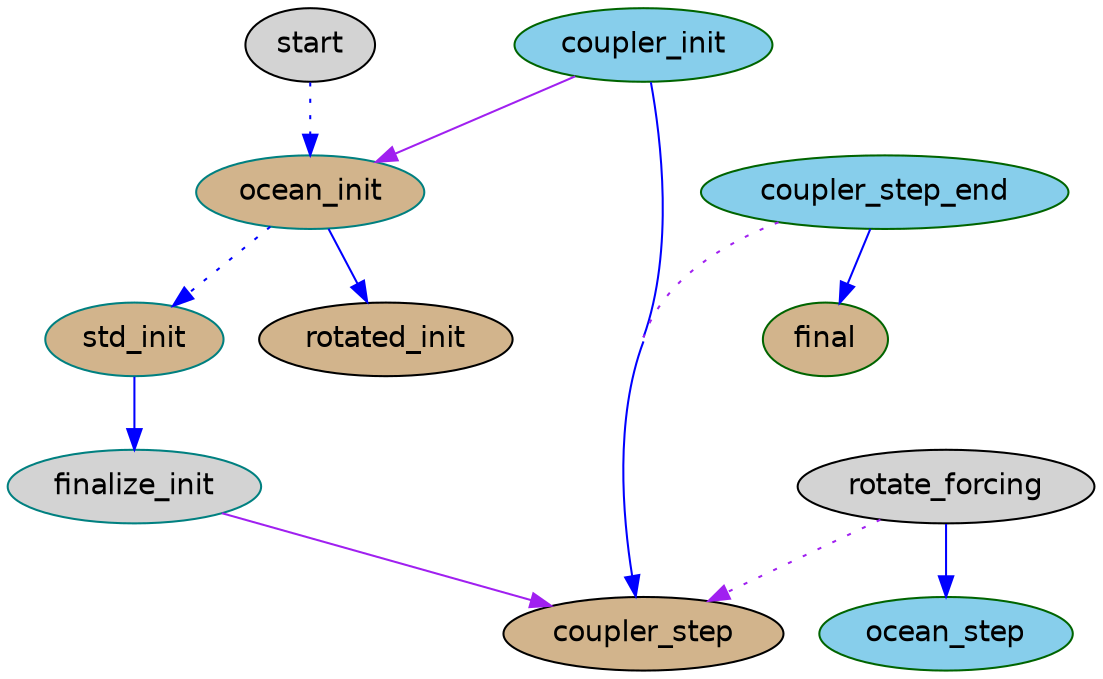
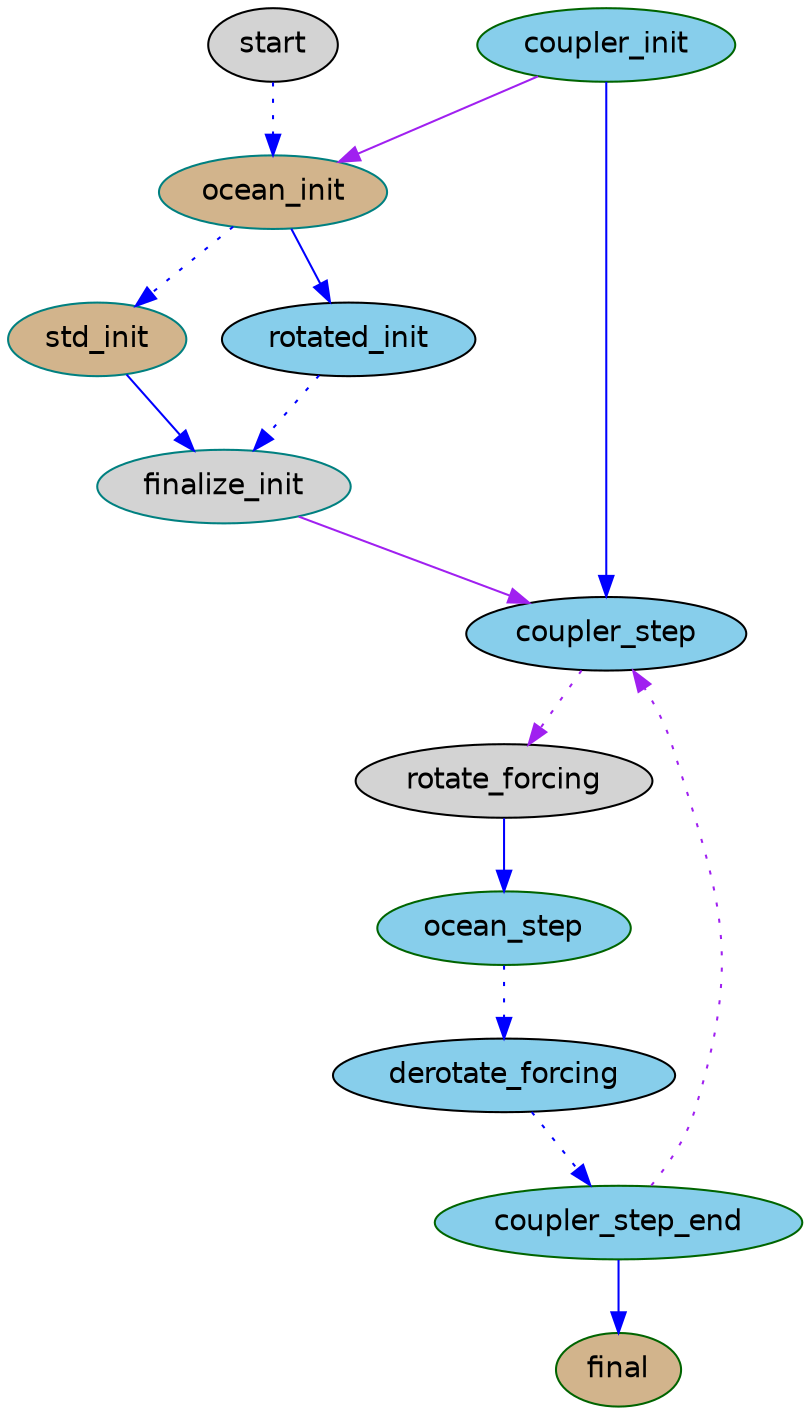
  digraph {
    concentrate=true
    rankdir=TB
    node [color=black fillcolor=skyblue fontname=helvetica style=filled]
    edge [color=blue style=dotted weight=0]
    start [fillcolor=lightgrey]
    coupler_init [color=darkgreen]
-   coupler_step [fillcolor=tan]
+   coupler_step
    coupler_step_end [color=darkgreen]
    final [color=darkgreen fillcolor=tan]
    ocean_init [color=teal fillcolor=tan]
    std_init [color=teal fillcolor=tan]
-   rotated_init [fillcolor=tan]
+   rotated_init
    finalize_init [color=teal fillcolor=lightgrey]
    rotate_forcing [fillcolor=lightgrey]
    ocean_step [color=darkgreen]
+   derotate_forcing
    subgraph sub_1 {
      start
      coupler_init
      coupler_step
      coupler_step_end
      final
    }
    subgraph sub_2 {
      coupler_init
      coupler_step
      ocean_init
      std_init
      rotated_init
      finalize_init
    }
    subgraph sub_3 {
      coupler_step
      coupler_step_end
      rotate_forcing
      ocean_step
+     derotate_forcing
    }
    start -> ocean_init [weight=""]
    coupler_init -> coupler_step [style=solid weight=""]
    coupler_init -> ocean_init [color=purple style=solid]
-   rotate_forcing -> coupler_step [color=purple]
+   coupler_step -> rotate_forcing [color=purple]
    coupler_step_end -> coupler_step [color=purple]
    coupler_step_end -> final [style=solid]
    ocean_init -> std_init
    ocean_init -> rotated_init [style=solid]
    std_init -> finalize_init [style=solid weight=""]
+   rotated_init -> finalize_init [weight=""]
    finalize_init -> coupler_step [color=purple style=solid]
    rotate_forcing -> ocean_step [style=solid weight=""]
+   ocean_step -> derotate_forcing [weight=""]
+   derotate_forcing -> coupler_step_end
  }
